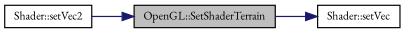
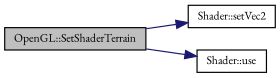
  digraph {
    fontname="EB Garamond"
    rankdir=LR
    node [color=black fillcolor=white fontname="EB Garamond" fontsize=10 shape=record style=filled]
    edge [color=midnightblue fontname="EB Garamond" fontsize=10 labelfontname=Helvetica labelfontsize=10 style=solid]
    n1 [fillcolor=grey75 fontcolor=black height=0.2 label="OpenGL::SetShaderTerrain" width=0.4]
    n2 [height=0.2 label="Shader::setVec2" width=0.4]
-   n3 [height=0.2 label="Shader::setVec" width=0.4]
-   n2 -> n1
+   n3 [height=0.2 label="Shader::use" width=0.4]
+   n1 -> n2
    n1 -> n3
  }
